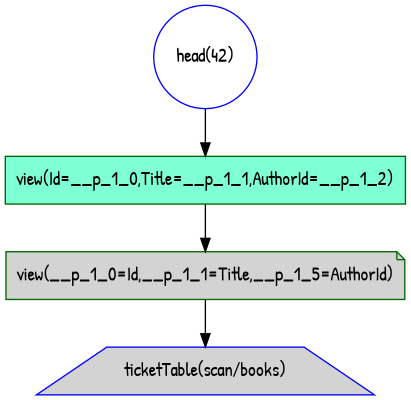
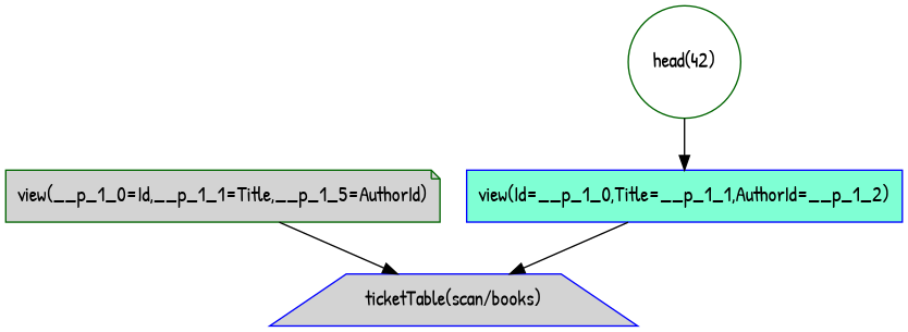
  digraph {
    fontname="Patrick Hand"
    node [color=blue fillcolor=lightgrey fontname="Patrick Hand" style=filled]
    edge [fontname="Patrick Hand"]
    n1 [label="ticketTable(scan/books)" shape=trapezium]
    n2 [color=darkgreen label="view(__p_1_0=Id,__p_1_1=Title,__p_1_5=AuthorId)" shape=note]
-   n3 [color=darkgreen fillcolor=aquamarine label="view(Id=__p_1_0,Title=__p_1_1,AuthorId=__p_1_2)" shape=box]
-   n4 [fillcolor=white label="head(42)" shape=circle]
+   n3 [fillcolor=aquamarine label="view(Id=__p_1_0,Title=__p_1_1,AuthorId=__p_1_2)" shape=box]
+   n4 [color=darkgreen fillcolor=white label="head(42)" shape=circle]
    n2 -> n1
-   n3 -> n2
+   n3 -> n1
    n4 -> n3
  }
